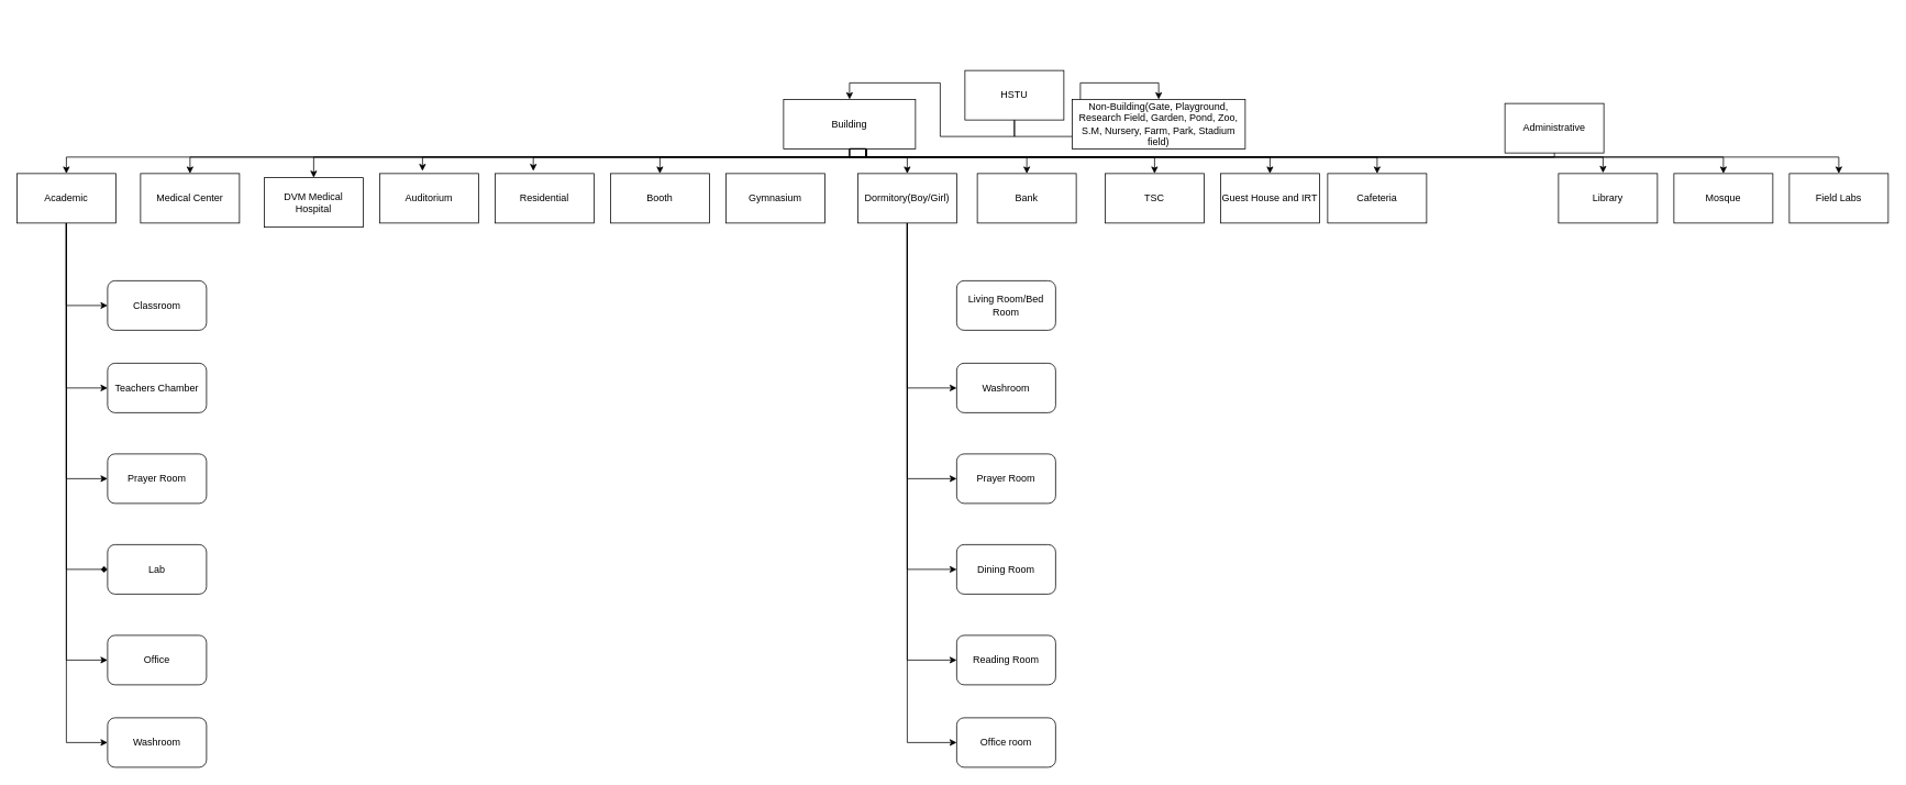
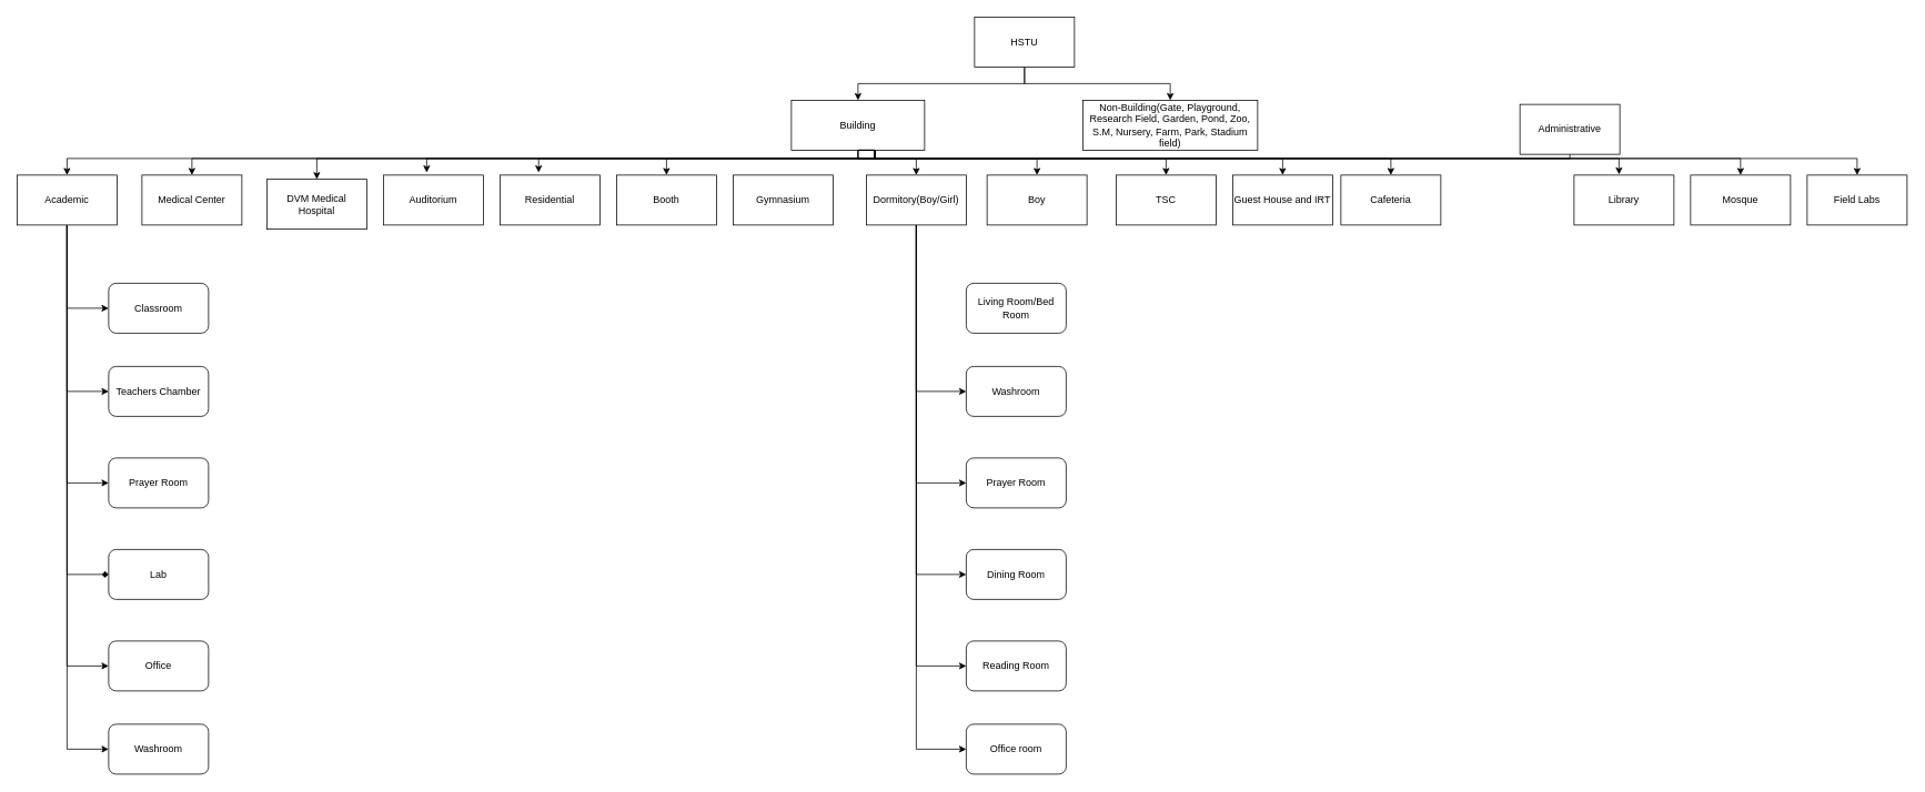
  <mxCell id="0" />
  <mxCell id="1" parent="0" />
  <mxCell id="2" style="edgeStyle=orthogonalEdgeStyle;rounded=0;orthogonalLoop=1;jettySize=auto;html=1;exitX=0.5;exitY=1;exitDx=0;exitDy=0;entryX=0.5;entryY=0;entryDx=0;entryDy=0;" parent="1" source="4" target="17" edge="1"><mxGeometry relative="1" as="geometry" /></mxCell>
  <mxCell id="3" style="edgeStyle=orthogonalEdgeStyle;rounded=0;orthogonalLoop=1;jettySize=auto;html=1;exitX=0.5;exitY=1;exitDx=0;exitDy=0;entryX=0.5;entryY=0;entryDx=0;entryDy=0;" parent="1" source="4" target="18" edge="1"><mxGeometry relative="1" as="geometry" /></mxCell>
- <mxCell id="4" value="HSTU" style="rounded=0;whiteSpace=wrap;html=1;" parent="1" vertex="1"><mxGeometry x="1170" y="85" width="120" height="60" as="geometry" /></mxCell>
+ <mxCell id="4" value="HSTU" style="rounded=0;whiteSpace=wrap;html=1;" parent="1" vertex="1"><mxGeometry x="1170" y="20" width="120" height="60" as="geometry" /></mxCell>
  <mxCell id="5" style="edgeStyle=orthogonalEdgeStyle;rounded=0;orthogonalLoop=1;jettySize=auto;html=1;exitX=0.5;exitY=1;exitDx=0;exitDy=0;entryX=0.5;entryY=0;entryDx=0;entryDy=0;" parent="1" source="17" target="31" edge="1"><mxGeometry relative="1" as="geometry"><Array as="points"><mxPoint x="1050" y="190" /><mxPoint x="80" y="190" /></Array></mxGeometry></mxCell>
  <mxCell id="6" style="edgeStyle=orthogonalEdgeStyle;rounded=0;orthogonalLoop=1;jettySize=auto;html=1;exitX=0.5;exitY=1;exitDx=0;exitDy=0;" parent="1" source="17" target="24" edge="1"><mxGeometry relative="1" as="geometry"><Array as="points"><mxPoint x="1050" y="190" /><mxPoint x="230" y="190" /></Array></mxGeometry></mxCell>
  <mxCell id="7" style="edgeStyle=orthogonalEdgeStyle;rounded=0;orthogonalLoop=1;jettySize=auto;html=1;exitX=0.5;exitY=1;exitDx=0;exitDy=0;entryX=0.5;entryY=0;entryDx=0;entryDy=0;" parent="1" source="17" target="19" edge="1"><mxGeometry relative="1" as="geometry"><Array as="points"><mxPoint x="1050" y="190" /><mxPoint x="370" y="190" /></Array></mxGeometry></mxCell>
  <mxCell id="8" style="edgeStyle=orthogonalEdgeStyle;rounded=0;orthogonalLoop=1;jettySize=auto;html=1;exitX=0.5;exitY=1;exitDx=0;exitDy=0;entryX=0.5;entryY=0;entryDx=0;entryDy=0;" parent="1" source="17" target="22" edge="1"><mxGeometry relative="1" as="geometry"><Array as="points"><mxPoint x="1050" y="190" /><mxPoint x="800" y="190" /></Array></mxGeometry></mxCell>
  <mxCell id="9" style="edgeStyle=orthogonalEdgeStyle;rounded=0;orthogonalLoop=1;jettySize=auto;html=1;exitX=0.5;exitY=1;exitDx=0;exitDy=0;entryX=0.5;entryY=0;entryDx=0;entryDy=0;" parent="1" source="17" target="37" edge="1"><mxGeometry relative="1" as="geometry"><Array as="points"><mxPoint x="1050" y="190" /><mxPoint x="1100" y="190" /></Array></mxGeometry></mxCell>
  <mxCell id="10" style="edgeStyle=orthogonalEdgeStyle;rounded=0;orthogonalLoop=1;jettySize=auto;html=1;exitX=0.5;exitY=1;exitDx=0;exitDy=0;entryX=0.5;entryY=0;entryDx=0;entryDy=0;" parent="1" source="17" target="38" edge="1"><mxGeometry relative="1" as="geometry"><Array as="points"><mxPoint x="1050" y="190" /><mxPoint x="1245" y="190" /></Array></mxGeometry></mxCell>
  <mxCell id="11" style="edgeStyle=orthogonalEdgeStyle;rounded=0;orthogonalLoop=1;jettySize=auto;html=1;exitX=0.5;exitY=1;exitDx=0;exitDy=0;entryX=0.5;entryY=0;entryDx=0;entryDy=0;" parent="1" source="17" target="39" edge="1"><mxGeometry relative="1" as="geometry"><Array as="points"><mxPoint x="1050" y="190" /><mxPoint x="1400" y="190" /></Array></mxGeometry></mxCell>
  <mxCell id="12" style="edgeStyle=orthogonalEdgeStyle;rounded=0;orthogonalLoop=1;jettySize=auto;html=1;exitX=0.5;exitY=1;exitDx=0;exitDy=0;entryX=0.5;entryY=0;entryDx=0;entryDy=0;" parent="1" source="17" target="40" edge="1"><mxGeometry relative="1" as="geometry"><Array as="points"><mxPoint x="1050" y="190" /><mxPoint x="1540" y="190" /></Array></mxGeometry></mxCell>
  <mxCell id="13" style="edgeStyle=orthogonalEdgeStyle;rounded=0;orthogonalLoop=1;jettySize=auto;html=1;exitX=0.5;exitY=1;exitDx=0;exitDy=0;entryX=0.5;entryY=0;entryDx=0;entryDy=0;" parent="1" source="17" target="41" edge="1"><mxGeometry relative="1" as="geometry"><Array as="points"><mxPoint x="1050" y="190" /><mxPoint x="1670" y="190" /></Array></mxGeometry></mxCell>
  <mxCell id="14" style="edgeStyle=orthogonalEdgeStyle;rounded=0;orthogonalLoop=1;jettySize=auto;html=1;exitX=0.5;exitY=1;exitDx=0;exitDy=0;entryX=0.5;entryY=0;entryDx=0;entryDy=0;" parent="1" source="17" target="42" edge="1"><mxGeometry relative="1" as="geometry"><Array as="points"><mxPoint x="1050" y="190" /><mxPoint x="1810" y="190" /></Array></mxGeometry></mxCell>
  <mxCell id="15" style="edgeStyle=orthogonalEdgeStyle;rounded=0;orthogonalLoop=1;jettySize=auto;html=1;exitX=0.5;exitY=1;exitDx=0;exitDy=0;entryX=0.5;entryY=0;entryDx=0;entryDy=0;" parent="1" source="17" target="44" edge="1"><mxGeometry relative="1" as="geometry"><Array as="points"><mxPoint x="1050" y="190" /><mxPoint x="2090" y="190" /></Array></mxGeometry></mxCell>
  <mxCell id="16" style="edgeStyle=orthogonalEdgeStyle;rounded=0;orthogonalLoop=1;jettySize=auto;html=1;exitX=0.5;exitY=1;exitDx=0;exitDy=0;entryX=0.5;entryY=0;entryDx=0;entryDy=0;" edge="1" parent="1" source="17" target="60"><mxGeometry relative="1" as="geometry"><Array as="points"><mxPoint x="1030" y="190" /><mxPoint x="2230" y="190" /></Array></mxGeometry></mxCell>
  <mxCell id="17" value="Building" style="rounded=0;whiteSpace=wrap;html=1;" parent="1" vertex="1"><mxGeometry x="950" y="120" width="160" height="60" as="geometry" /></mxCell>
  <mxCell id="18" value="Non-Building(Gate, Playground, Research Field, Garden, Pond, Zoo, S.M, Nursery, Farm, Park, Stadium field)" style="rounded=0;whiteSpace=wrap;html=1;" parent="1" vertex="1"><mxGeometry x="1300" y="120" width="210" height="60" as="geometry" /></mxCell>
  <mxCell id="19" value="DVM Medical Hospital" style="rounded=0;whiteSpace=wrap;html=1;" parent="1" vertex="1"><mxGeometry x="320" y="215" width="120" height="60" as="geometry" /></mxCell>
  <mxCell id="20" value="Auditorium" style="rounded=0;whiteSpace=wrap;html=1;" parent="1" vertex="1"><mxGeometry x="460" y="210" width="120" height="60" as="geometry" /></mxCell>
  <mxCell id="21" value="Residential" style="rounded=0;whiteSpace=wrap;html=1;" parent="1" vertex="1"><mxGeometry x="600" y="210" width="120" height="60" as="geometry" /></mxCell>
  <mxCell id="22" value="Booth" style="rounded=0;whiteSpace=wrap;html=1;" parent="1" vertex="1"><mxGeometry x="740" y="210" width="120" height="60" as="geometry" /></mxCell>
  <mxCell id="23" value="Gymnasium" style="rounded=0;whiteSpace=wrap;html=1;" parent="1" vertex="1"><mxGeometry x="880" y="210" width="120" height="60" as="geometry" /></mxCell>
  <mxCell id="24" value="Medical Center" style="rounded=0;whiteSpace=wrap;html=1;" parent="1" vertex="1"><mxGeometry x="170" y="210" width="120" height="60" as="geometry" /></mxCell>
  <mxCell id="25" style="edgeStyle=orthogonalEdgeStyle;rounded=0;orthogonalLoop=1;jettySize=auto;html=1;exitX=0.5;exitY=1;exitDx=0;exitDy=0;entryX=0;entryY=0.5;entryDx=0;entryDy=0;" parent="1" source="31" target="53" edge="1"><mxGeometry relative="1" as="geometry" /></mxCell>
  <mxCell id="26" style="edgeStyle=orthogonalEdgeStyle;rounded=0;orthogonalLoop=1;jettySize=auto;html=1;exitX=0.5;exitY=1;exitDx=0;exitDy=0;entryX=0;entryY=0.5;entryDx=0;entryDy=0;" parent="1" source="31" target="48" edge="1"><mxGeometry relative="1" as="geometry" /></mxCell>
  <mxCell id="27" style="edgeStyle=orthogonalEdgeStyle;rounded=0;orthogonalLoop=1;jettySize=auto;html=1;exitX=0.5;exitY=1;exitDx=0;exitDy=0;entryX=0;entryY=0.5;entryDx=0;entryDy=0;" parent="1" source="31" target="49" edge="1"><mxGeometry relative="1" as="geometry" /></mxCell>
  <mxCell id="28" style="edgeStyle=orthogonalEdgeStyle;rounded=0;orthogonalLoop=1;jettySize=auto;html=1;exitX=0.5;exitY=1;exitDx=0;exitDy=0;entryX=0;entryY=0.5;entryDx=0;entryDy=0;" parent="1" source="31" target="50" edge="1"><mxGeometry relative="1" as="geometry" /></mxCell>
  <mxCell id="29" style="edgeStyle=orthogonalEdgeStyle;rounded=0;orthogonalLoop=1;jettySize=auto;html=1;exitX=0.5;exitY=1;exitDx=0;exitDy=0;entryX=0;entryY=0.5;entryDx=0;entryDy=0;endArrow=diamond;" parent="1" source="31" target="51" edge="1"><mxGeometry relative="1" as="geometry" /></mxCell>
  <mxCell id="30" style="edgeStyle=orthogonalEdgeStyle;rounded=0;orthogonalLoop=1;jettySize=auto;html=1;exitX=0.5;exitY=1;exitDx=0;exitDy=0;entryX=0;entryY=0.5;entryDx=0;entryDy=0;" parent="1" source="31" target="52" edge="1"><mxGeometry relative="1" as="geometry" /></mxCell>
  <mxCell id="31" value="Academic" style="rounded=0;whiteSpace=wrap;html=1;" parent="1" vertex="1"><mxGeometry x="20" y="210" width="120" height="60" as="geometry" /></mxCell>
  <mxCell id="32" style="edgeStyle=orthogonalEdgeStyle;rounded=0;orthogonalLoop=1;jettySize=auto;html=1;exitX=0.5;exitY=1;exitDx=0;exitDy=0;entryX=0;entryY=0.5;entryDx=0;entryDy=0;" parent="1" source="37" target="57" edge="1"><mxGeometry relative="1" as="geometry" /></mxCell>
  <mxCell id="33" style="edgeStyle=orthogonalEdgeStyle;rounded=0;orthogonalLoop=1;jettySize=auto;html=1;exitX=0.5;exitY=1;exitDx=0;exitDy=0;entryX=0;entryY=0.5;entryDx=0;entryDy=0;" parent="1" source="37" target="59" edge="1"><mxGeometry relative="1" as="geometry" /></mxCell>
  <mxCell id="34" style="edgeStyle=orthogonalEdgeStyle;rounded=0;orthogonalLoop=1;jettySize=auto;html=1;exitX=0.5;exitY=1;exitDx=0;exitDy=0;entryX=0;entryY=0.5;entryDx=0;entryDy=0;" parent="1" source="37" target="58" edge="1"><mxGeometry relative="1" as="geometry" /></mxCell>
  <mxCell id="35" style="edgeStyle=orthogonalEdgeStyle;rounded=0;orthogonalLoop=1;jettySize=auto;html=1;exitX=0.5;exitY=1;exitDx=0;exitDy=0;entryX=0;entryY=0.5;entryDx=0;entryDy=0;" parent="1" source="37" target="56" edge="1"><mxGeometry relative="1" as="geometry" /></mxCell>
  <mxCell id="36" style="edgeStyle=orthogonalEdgeStyle;rounded=0;orthogonalLoop=1;jettySize=auto;html=1;exitX=0.5;exitY=1;exitDx=0;exitDy=0;entryX=0;entryY=0.5;entryDx=0;entryDy=0;" parent="1" source="37" target="55" edge="1"><mxGeometry relative="1" as="geometry" /></mxCell>
  <mxCell id="37" value="Dormitory(Boy/Girl)" style="rounded=0;whiteSpace=wrap;html=1;" parent="1" vertex="1"><mxGeometry x="1040" y="210" width="120" height="60" as="geometry" /></mxCell>
- <mxCell id="38" value="Bank" style="rounded=0;whiteSpace=wrap;html=1;" parent="1" vertex="1"><mxGeometry x="1185" y="210" width="120" height="60" as="geometry" /></mxCell>
+ <mxCell id="38" value="Boy" style="rounded=0;whiteSpace=wrap;html=1;" parent="1" vertex="1"><mxGeometry x="1185" y="210" width="120" height="60" as="geometry" /></mxCell>
  <mxCell id="39" value="TSC" style="rounded=0;whiteSpace=wrap;html=1;" parent="1" vertex="1"><mxGeometry x="1340" y="210" width="120" height="60" as="geometry" /></mxCell>
  <mxCell id="40" value="Guest House and IRT" style="rounded=0;whiteSpace=wrap;html=1;" parent="1" vertex="1"><mxGeometry x="1480" y="210" width="120" height="60" as="geometry" /></mxCell>
  <mxCell id="41" value="Cafeteria" style="rounded=0;whiteSpace=wrap;html=1;" parent="1" vertex="1"><mxGeometry x="1610" y="210" width="120" height="60" as="geometry" /></mxCell>
  <mxCell id="42" value="Administrative" style="rounded=0;whiteSpace=wrap;html=1;" parent="1" vertex="1"><mxGeometry x="1825" y="125" width="120" height="60" as="geometry" /></mxCell>
  <mxCell id="43" value="Library" style="rounded=0;whiteSpace=wrap;html=1;" parent="1" vertex="1"><mxGeometry x="1890" y="210" width="120" height="60" as="geometry" /></mxCell>
  <mxCell id="44" value="Mosque" style="rounded=0;whiteSpace=wrap;html=1;" parent="1" vertex="1"><mxGeometry x="2030" y="210" width="120" height="60" as="geometry" /></mxCell>
  <mxCell id="45" style="edgeStyle=orthogonalEdgeStyle;rounded=0;orthogonalLoop=1;jettySize=auto;html=1;exitX=0.5;exitY=1;exitDx=0;exitDy=0;entryX=0.433;entryY=-0.053;entryDx=0;entryDy=0;entryPerimeter=0;" parent="1" source="17" target="20" edge="1"><mxGeometry relative="1" as="geometry"><Array as="points"><mxPoint x="1050" y="190" /><mxPoint x="512" y="190" /></Array></mxGeometry></mxCell>
  <mxCell id="46" style="edgeStyle=orthogonalEdgeStyle;rounded=0;orthogonalLoop=1;jettySize=auto;html=1;exitX=0.5;exitY=1;exitDx=0;exitDy=0;entryX=0.387;entryY=-0.053;entryDx=0;entryDy=0;entryPerimeter=0;" parent="1" source="17" target="21" edge="1"><mxGeometry relative="1" as="geometry"><Array as="points"><mxPoint x="1050" y="190" /><mxPoint x="646" y="190" /></Array></mxGeometry></mxCell>
  <mxCell id="47" style="edgeStyle=orthogonalEdgeStyle;rounded=0;orthogonalLoop=1;jettySize=auto;html=1;exitX=0.5;exitY=1;exitDx=0;exitDy=0;entryX=0.45;entryY=-0.013;entryDx=0;entryDy=0;entryPerimeter=0;" parent="1" source="17" target="43" edge="1"><mxGeometry relative="1" as="geometry"><Array as="points"><mxPoint x="1050" y="190" /><mxPoint x="1944" y="190" /></Array></mxGeometry></mxCell>
  <mxCell id="48" value="Classroom" style="rounded=1;whiteSpace=wrap;html=1;" parent="1" vertex="1"><mxGeometry x="130" y="340" width="120" height="60" as="geometry" /></mxCell>
  <mxCell id="49" value="Teachers Chamber" style="rounded=1;whiteSpace=wrap;html=1;" parent="1" vertex="1"><mxGeometry x="130" y="440" width="120" height="60" as="geometry" /></mxCell>
  <mxCell id="50" value="Prayer Room" style="rounded=1;whiteSpace=wrap;html=1;" parent="1" vertex="1"><mxGeometry x="130" y="550" width="120" height="60" as="geometry" /></mxCell>
  <mxCell id="51" value="Lab" style="rounded=1;whiteSpace=wrap;html=1;" parent="1" vertex="1"><mxGeometry x="130" y="660" width="120" height="60" as="geometry" /></mxCell>
  <mxCell id="52" value="Office" style="rounded=1;whiteSpace=wrap;html=1;" parent="1" vertex="1"><mxGeometry x="130" y="770" width="120" height="60" as="geometry" /></mxCell>
  <mxCell id="53" value="Washroom" style="rounded=1;whiteSpace=wrap;html=1;" parent="1" vertex="1"><mxGeometry x="130" y="870" width="120" height="60" as="geometry" /></mxCell>
  <mxCell id="54" value="Living Room/Bed Room" style="rounded=1;whiteSpace=wrap;html=1;" parent="1" vertex="1"><mxGeometry x="1160" y="340" width="120" height="60" as="geometry" /></mxCell>
  <mxCell id="55" value="Washroom" style="rounded=1;whiteSpace=wrap;html=1;" parent="1" vertex="1"><mxGeometry x="1160" y="440" width="120" height="60" as="geometry" /></mxCell>
  <mxCell id="56" value="Prayer Room" style="rounded=1;whiteSpace=wrap;html=1;" parent="1" vertex="1"><mxGeometry x="1160" y="550" width="120" height="60" as="geometry" /></mxCell>
  <mxCell id="57" value="Office room" style="rounded=1;whiteSpace=wrap;html=1;" parent="1" vertex="1"><mxGeometry x="1160" y="870" width="120" height="60" as="geometry" /></mxCell>
  <mxCell id="58" value="Dining Room" style="rounded=1;whiteSpace=wrap;html=1;" parent="1" vertex="1"><mxGeometry x="1160" y="660" width="120" height="60" as="geometry" /></mxCell>
  <mxCell id="59" value="Reading Room" style="rounded=1;whiteSpace=wrap;html=1;" parent="1" vertex="1"><mxGeometry x="1160" y="770" width="120" height="60" as="geometry" /></mxCell>
  <mxCell id="60" value="Field Labs" style="rounded=0;whiteSpace=wrap;html=1;" vertex="1" parent="1"><mxGeometry x="2170" y="210" width="120" height="60" as="geometry" /></mxCell>
